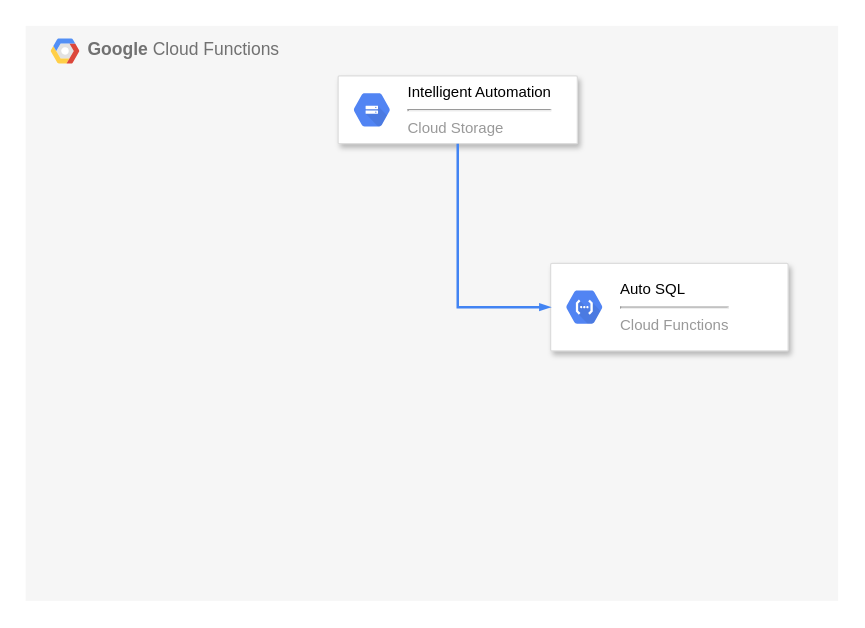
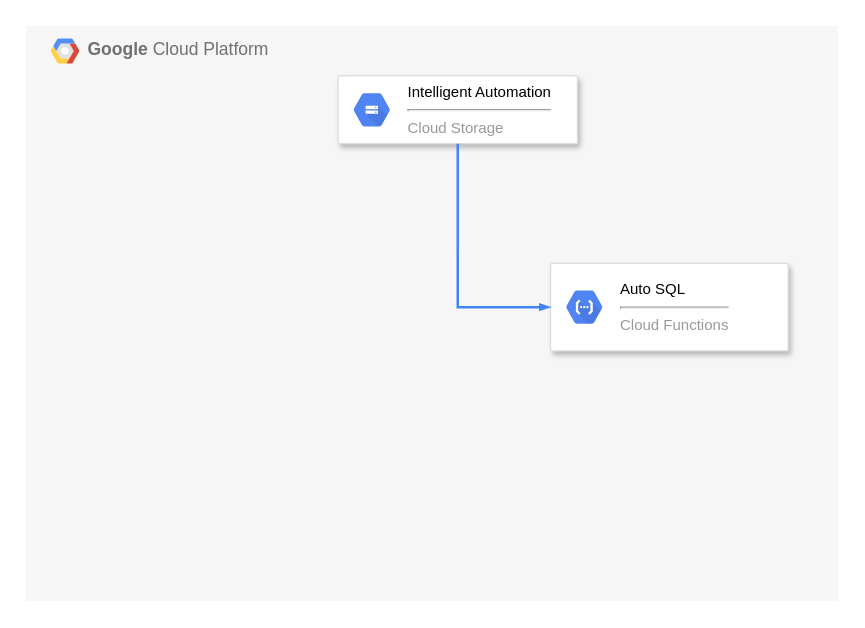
  <mxCell id="0" />
  <mxCell id="1" parent="0" />
- <mxCell id="2" value="&lt;b&gt;Google &lt;/b&gt;Cloud Functions" style="fillColor=#F6F6F6;strokeColor=none;shadow=0;gradientColor=none;fontSize=14;align=left;spacing=10;fontColor=#717171;9E9E9E;verticalAlign=top;spacingTop=-4;fontStyle=0;spacingLeft=40;html=1;" parent="1" vertex="1"><mxGeometry x="20" y="20" width="650" height="460" as="geometry" /></mxCell>
+ <mxCell id="2" value="&lt;b&gt;Google &lt;/b&gt;Cloud Platform" style="fillColor=#F6F6F6;strokeColor=none;shadow=0;gradientColor=none;fontSize=14;align=left;spacing=10;fontColor=#717171;9E9E9E;verticalAlign=top;spacingTop=-4;fontStyle=0;spacingLeft=40;html=1;" parent="1" vertex="1"><mxGeometry x="20" y="20" width="650" height="460" as="geometry" /></mxCell>
  <mxCell id="3" value="" style="shape=mxgraph.gcp2.google_cloud_platform;fillColor=#F6F6F6;strokeColor=none;shadow=0;gradientColor=none;" parent="2" vertex="1"><mxGeometry width="23" height="20" relative="1" as="geometry"><mxPoint x="20" y="10" as="offset" /></mxGeometry></mxCell>
  <mxCell id="4" value="" style="strokeColor=#dddddd;shadow=1;strokeWidth=1;rounded=1;absoluteArcSize=1;arcSize=2;" vertex="1" parent="2"><mxGeometry x="250" y="40.0" width="191.39" height="54.29" as="geometry" /></mxCell>
  <mxCell id="5" value="&lt;font color=&quot;#000000&quot;&gt;Intelligent Automation&lt;br&gt;&lt;/font&gt;&lt;hr&gt;Cloud Storage" style="sketch=0;dashed=0;connectable=0;html=1;fillColor=#5184F3;strokeColor=none;shape=mxgraph.gcp2.hexIcon;prIcon=cloud_storage;part=1;labelPosition=right;verticalLabelPosition=middle;align=left;verticalAlign=middle;spacingLeft=5;fontColor=#999999;fontSize=12;" vertex="1" parent="4"><mxGeometry y="0.5" width="44" height="39" relative="1" as="geometry"><mxPoint x="5" y="-19.5" as="offset" /></mxGeometry></mxCell>
  <mxCell id="6" value="" style="strokeColor=#dddddd;shadow=1;strokeWidth=1;rounded=1;absoluteArcSize=1;arcSize=2;" vertex="1" parent="2"><mxGeometry x="420" y="190" width="190" height="70" as="geometry" /></mxCell>
  <mxCell id="7" value="&lt;font color=&quot;#000000&quot;&gt;Auto SQL&lt;br&gt;&lt;/font&gt;&lt;hr&gt;Cloud Functions" style="sketch=0;dashed=0;connectable=0;html=1;fillColor=#5184F3;strokeColor=none;shape=mxgraph.gcp2.hexIcon;prIcon=cloud_functions;part=1;labelPosition=right;verticalLabelPosition=middle;align=left;verticalAlign=middle;spacingLeft=5;fontColor=#999999;fontSize=12;" vertex="1" parent="6"><mxGeometry y="0.5" width="44" height="39" relative="1" as="geometry"><mxPoint x="5" y="-19.5" as="offset" /></mxGeometry></mxCell>
  <mxCell id="8" value="" style="edgeStyle=orthogonalEdgeStyle;fontSize=12;html=1;endArrow=blockThin;endFill=1;rounded=0;strokeWidth=2;endSize=4;startSize=4;dashed=0;strokeColor=#4284F3;fontColor=#000000;exitX=0.5;exitY=1;exitDx=0;exitDy=0;entryX=0;entryY=0.5;entryDx=0;entryDy=0;" edge="1" parent="2" source="4" target="6"><mxGeometry width="100" relative="1" as="geometry"><mxPoint x="100" y="170" as="sourcePoint" /><mxPoint x="200" y="170" as="targetPoint" /></mxGeometry></mxCell>
